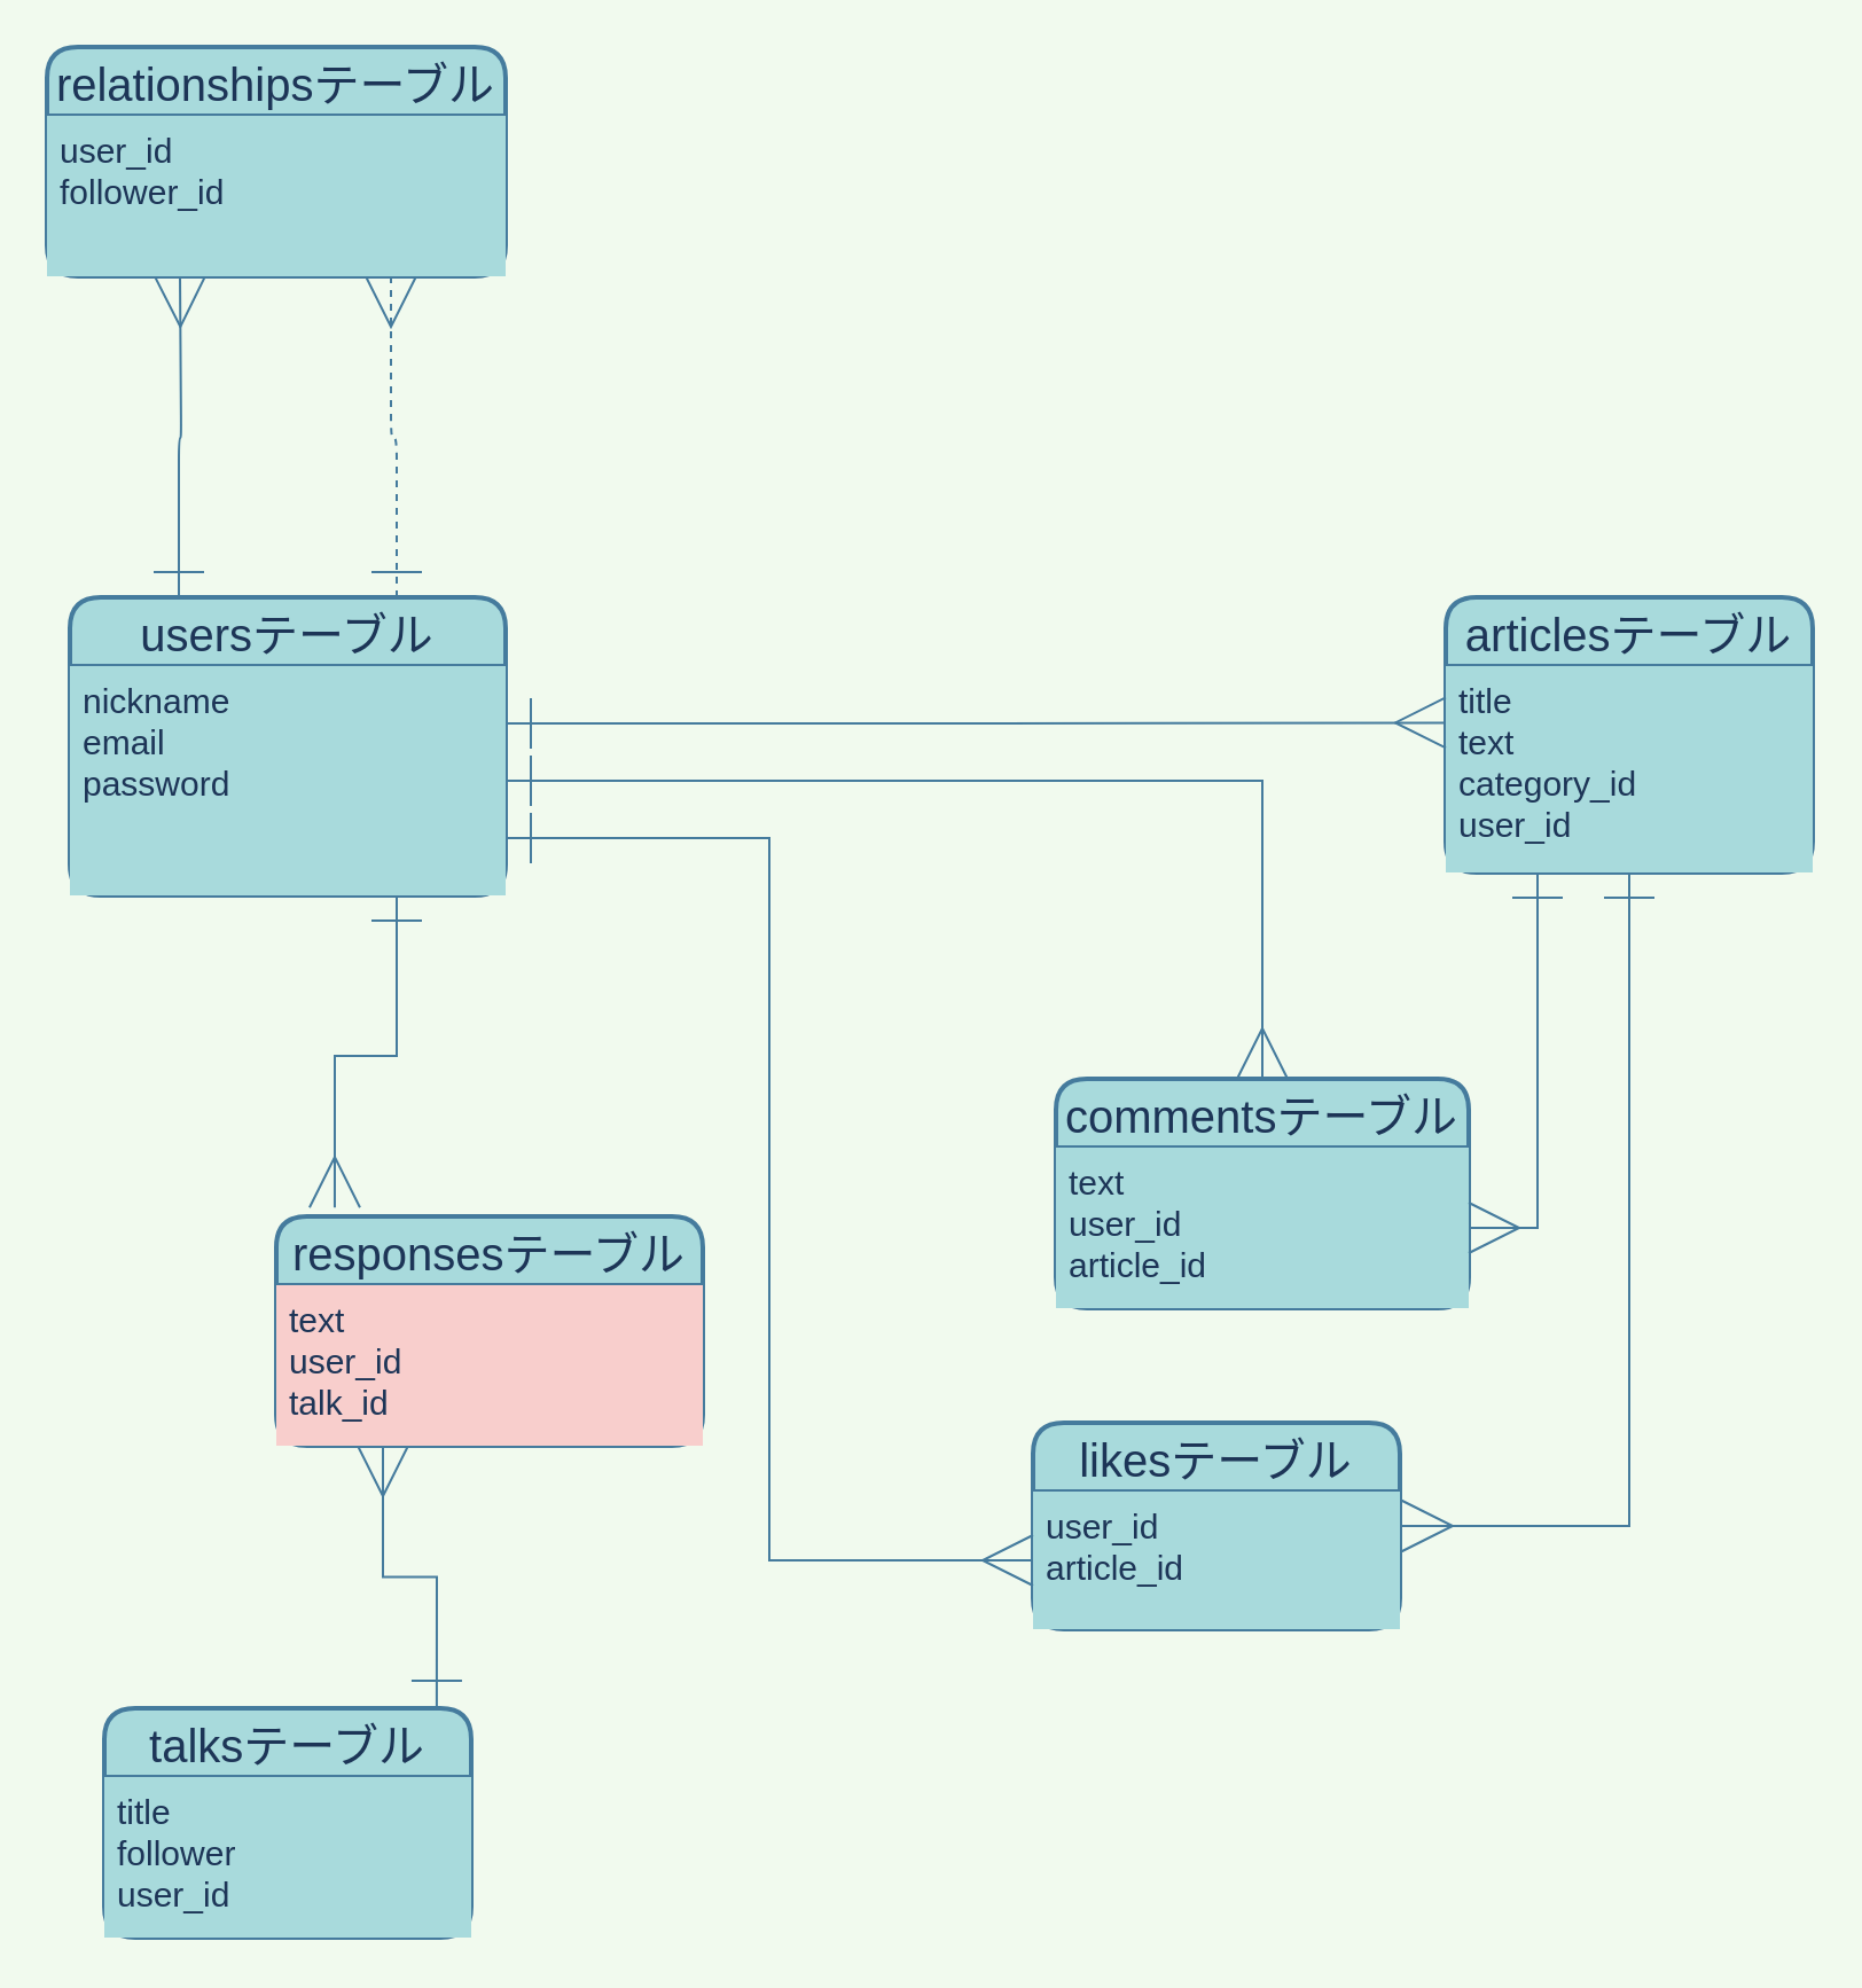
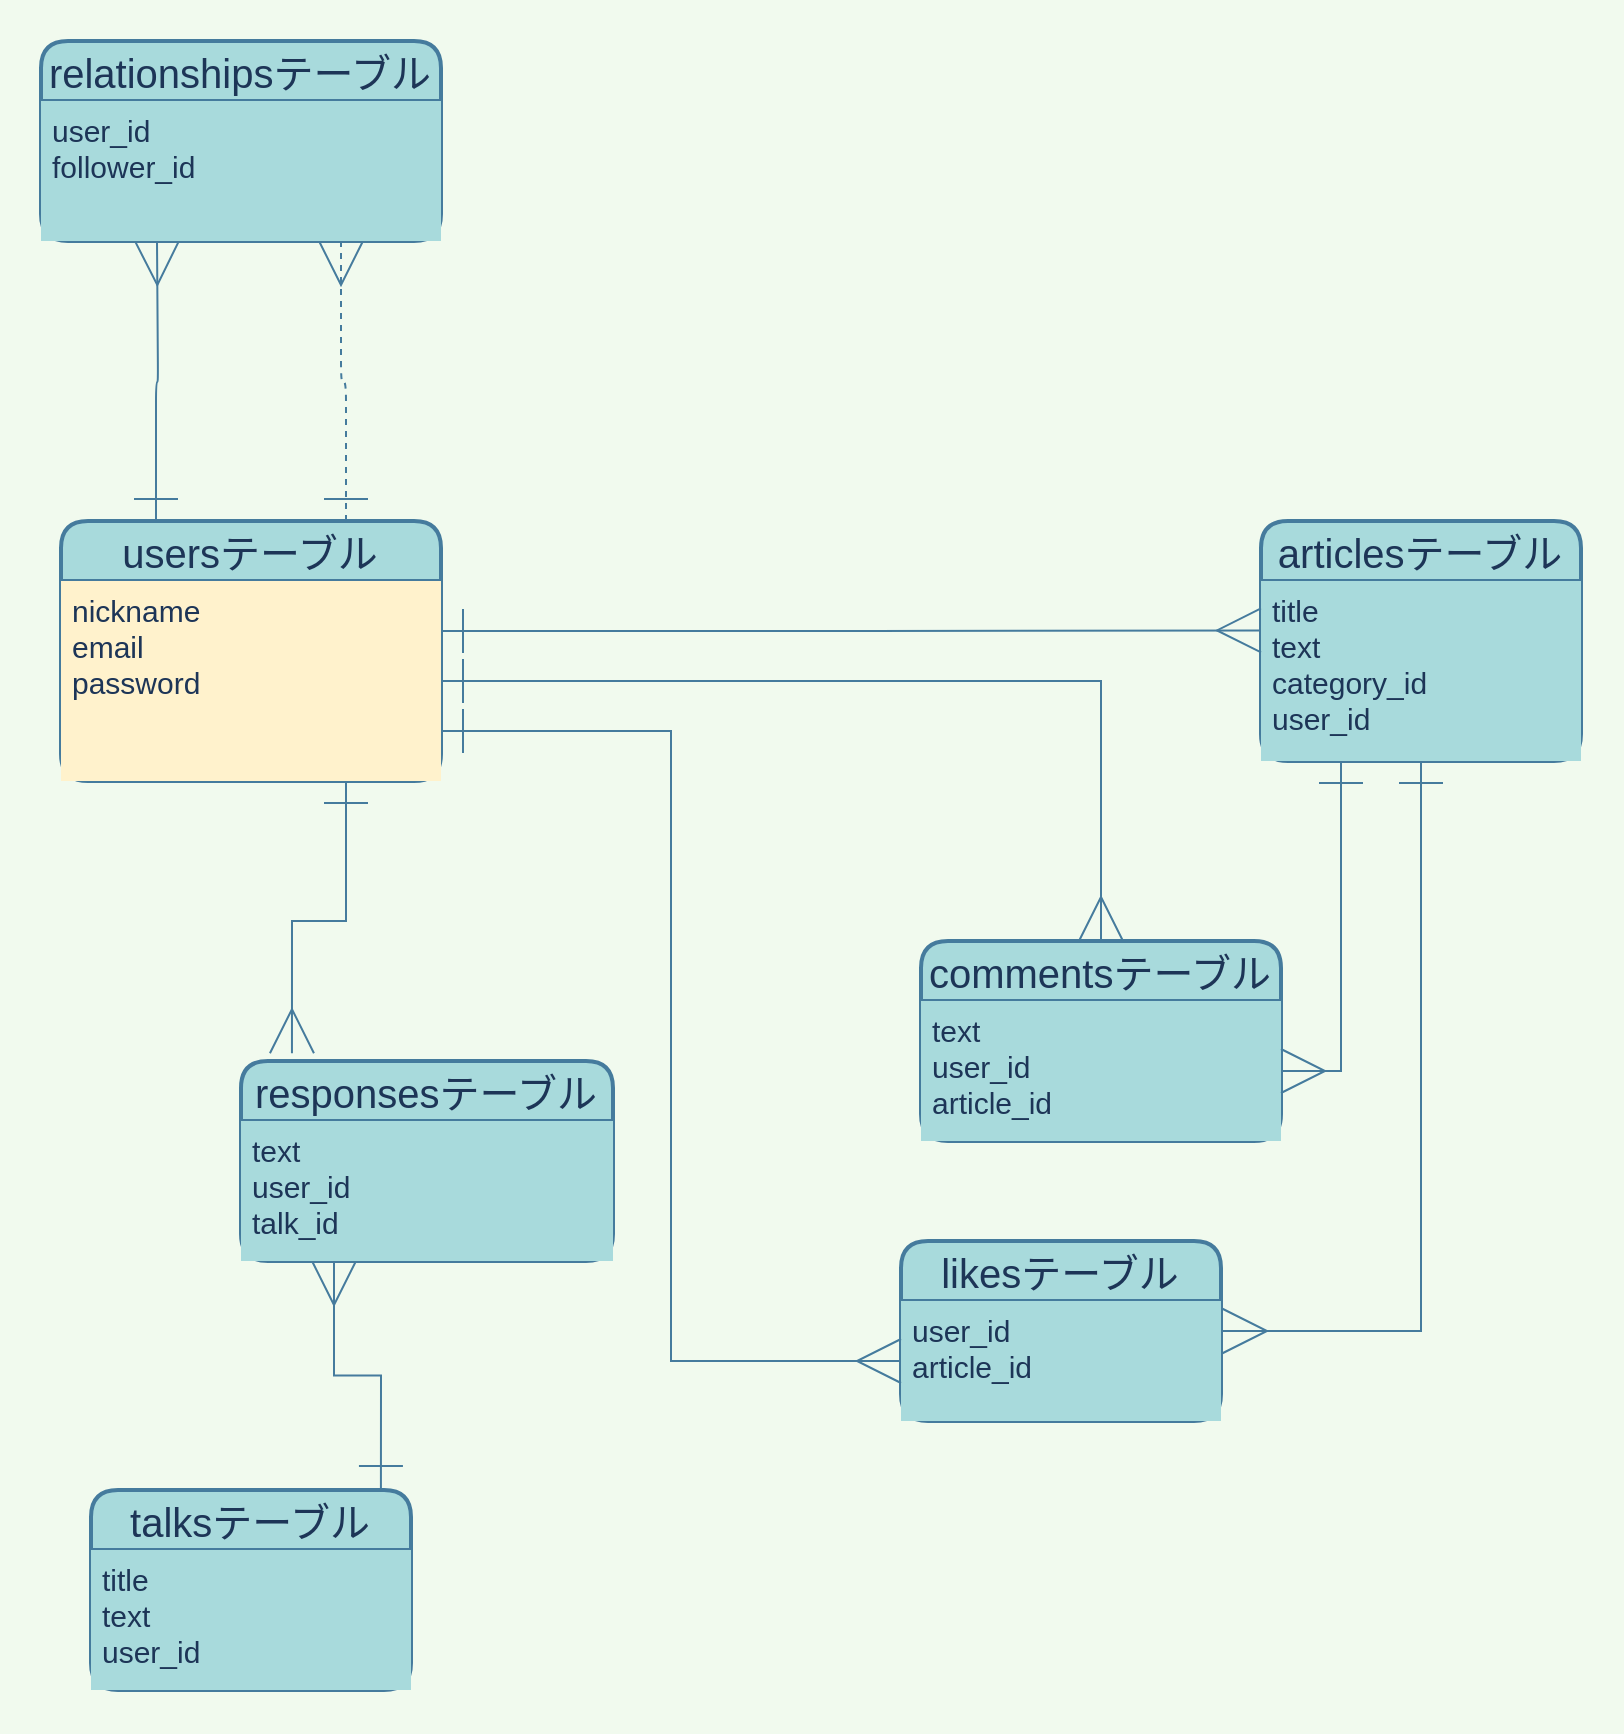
  <mxCell id="0" />
  <mxCell id="1" parent="0" />
  <mxCell id="2" style="edgeStyle=orthogonalEdgeStyle;rounded=0;orthogonalLoop=1;jettySize=auto;html=1;exitX=0.75;exitY=1;exitDx=0;exitDy=0;entryX=0.137;entryY=-0.039;entryDx=0;entryDy=0;entryPerimeter=0;startArrow=ERone;startFill=0;startSize=20;endArrow=ERmany;endFill=0;endSize=20;targetPerimeterSpacing=-1;strokeWidth=1;fontSize=15;strokeColor=#457B9D;fontColor=#1D3557;labelBackgroundColor=#F1FAEE;" parent="1" source="5" target="18" edge="1"><mxGeometry relative="1" as="geometry" /></mxCell>
  <mxCell id="3" style="edgeStyle=orthogonalEdgeStyle;curved=0;rounded=1;sketch=0;orthogonalLoop=1;jettySize=auto;html=1;exitX=0.25;exitY=0;exitDx=0;exitDy=0;endArrow=ERmany;endFill=0;strokeColor=#457B9D;fillColor=#A8DADC;fontColor=#1D3557;endSize=20;startArrow=ERone;startFill=0;targetPerimeterSpacing=0;startSize=20;" edge="1" parent="1" source="5"><mxGeometry relative="1" as="geometry"><mxPoint x="78" y="120" as="targetPoint" /></mxGeometry></mxCell>
  <mxCell id="4" style="edgeStyle=orthogonalEdgeStyle;curved=0;rounded=1;sketch=0;orthogonalLoop=1;jettySize=auto;html=1;exitX=0.75;exitY=0;exitDx=0;exitDy=0;entryX=0.75;entryY=1;entryDx=0;entryDy=0;startArrow=ERone;startFill=0;startSize=20;endArrow=ERmany;endFill=0;endSize=20;targetPerimeterSpacing=0;strokeColor=#457B9D;fillColor=#A8DADC;fontColor=#1D3557;dashed=1;" edge="1" parent="1" source="5" target="23"><mxGeometry relative="1" as="geometry" /></mxCell>
  <mxCell id="5" value="usersテーブル" style="swimlane;childLayout=stackLayout;horizontal=1;startSize=30;horizontalStack=0;rounded=1;fontSize=20;fontStyle=0;strokeWidth=2;resizeParent=0;resizeLast=1;shadow=0;dashed=0;align=center;fillColor=#A8DADC;strokeColor=#457B9D;fontColor=#1D3557;" parent="1" vertex="1"><mxGeometry x="30" y="260" width="190" height="130" as="geometry" /></mxCell>
- <mxCell id="6" value="nickname&#10;email&#10;password&#10;&#10;" style="align=left;strokeColor=none;spacingLeft=4;fontSize=15;verticalAlign=top;resizable=0;rotatable=0;part=1;fillColor=#A8DADC;fontColor=#1D3557;" parent="5" vertex="1"><mxGeometry y="30" width="190" height="100" as="geometry" /></mxCell>
+ <mxCell id="6" value="nickname&#10;email&#10;password&#10;&#10;" style="align=left;strokeColor=none;spacingLeft=4;fontSize=15;verticalAlign=top;resizable=0;rotatable=0;part=1;fillColor=#fff2cc;fontColor=#1D3557;" parent="5" vertex="1"><mxGeometry y="30" width="190" height="100" as="geometry" /></mxCell>
  <mxCell id="7" value="articlesテーブル" style="swimlane;childLayout=stackLayout;horizontal=1;startSize=30;horizontalStack=0;rounded=1;fontSize=20;fontStyle=0;strokeWidth=2;resizeParent=0;resizeLast=1;shadow=0;dashed=0;align=center;fillColor=#A8DADC;strokeColor=#457B9D;fontColor=#1D3557;" parent="1" vertex="1"><mxGeometry x="630" y="260" width="160" height="120" as="geometry" /></mxCell>
  <mxCell id="8" value="title&#10;text&#10;category_id&#10;user_id" style="align=left;strokeColor=none;spacingLeft=4;fontSize=15;verticalAlign=top;resizable=0;rotatable=0;part=1;fillColor=#A8DADC;fontColor=#1D3557;" parent="7" vertex="1"><mxGeometry y="30" width="160" height="90" as="geometry" /></mxCell>
  <mxCell id="9" value="commentsテーブル" style="swimlane;childLayout=stackLayout;horizontal=1;startSize=30;horizontalStack=0;rounded=1;fontSize=20;fontStyle=0;strokeWidth=2;resizeParent=0;resizeLast=1;shadow=0;dashed=0;align=center;fillColor=#A8DADC;strokeColor=#457B9D;fontColor=#1D3557;" parent="1" vertex="1"><mxGeometry x="460" y="470" width="180" height="100" as="geometry" /></mxCell>
  <mxCell id="10" value="text&#10;user_id&#10;article_id" style="align=left;strokeColor=none;spacingLeft=4;fontSize=15;verticalAlign=top;resizable=0;rotatable=0;part=1;fillColor=#A8DADC;fontColor=#1D3557;" parent="9" vertex="1"><mxGeometry y="30" width="180" height="70" as="geometry" /></mxCell>
  <mxCell id="11" style="edgeStyle=orthogonalEdgeStyle;rounded=0;orthogonalLoop=1;jettySize=auto;html=1;entryX=0.5;entryY=1;entryDx=0;entryDy=0;fontSize=15;startArrow=ERmany;startFill=0;endArrow=ERone;endFill=0;endSize=20;startSize=21;strokeColor=#457B9D;fontColor=#1D3557;labelBackgroundColor=#F1FAEE;" parent="1" source="12" target="8" edge="1"><mxGeometry relative="1" as="geometry" /></mxCell>
  <mxCell id="12" value="likesテーブル" style="swimlane;childLayout=stackLayout;horizontal=1;startSize=30;horizontalStack=0;rounded=1;fontSize=20;fontStyle=0;strokeWidth=2;resizeParent=0;resizeLast=1;shadow=0;dashed=0;align=center;fillColor=#A8DADC;strokeColor=#457B9D;fontColor=#1D3557;" parent="1" vertex="1"><mxGeometry x="450" y="620" width="160" height="90" as="geometry" /></mxCell>
  <mxCell id="13" value="user_id&#10;article_id" style="align=left;strokeColor=none;spacingLeft=4;fontSize=15;verticalAlign=top;resizable=0;rotatable=0;part=1;fillColor=#A8DADC;fontColor=#1D3557;" parent="12" vertex="1"><mxGeometry y="30" width="160" height="60" as="geometry" /></mxCell>
  <mxCell id="14" style="edgeStyle=orthogonalEdgeStyle;rounded=0;orthogonalLoop=1;jettySize=auto;html=1;exitX=0.25;exitY=1;exitDx=0;exitDy=0;entryX=1;entryY=0.5;entryDx=0;entryDy=0;fontSize=15;endArrow=ERmany;endFill=0;endSize=20;startArrow=ERone;startFill=0;startSize=20;strokeColor=#457B9D;fontColor=#1D3557;labelBackgroundColor=#F1FAEE;" parent="1" source="8" target="10" edge="1"><mxGeometry relative="1" as="geometry" /></mxCell>
  <mxCell id="15" value="talksテーブル" style="swimlane;childLayout=stackLayout;horizontal=1;startSize=30;horizontalStack=0;rounded=1;fontSize=20;fontStyle=0;strokeWidth=2;resizeParent=0;resizeLast=1;shadow=0;dashed=0;align=center;fillColor=#A8DADC;strokeColor=#457B9D;fontColor=#1D3557;" parent="1" vertex="1"><mxGeometry x="45" y="744.5" width="160" height="100" as="geometry" /></mxCell>
- <mxCell id="16" value="title&#10;follower&#10;user_id" style="align=left;strokeColor=none;spacingLeft=4;fontSize=15;verticalAlign=top;resizable=0;rotatable=0;part=1;fillColor=#A8DADC;fontColor=#1D3557;" parent="15" vertex="1"><mxGeometry y="30" width="160" height="70" as="geometry" /></mxCell>
+ <mxCell id="16" value="title&#10;text&#10;user_id" style="align=left;strokeColor=none;spacingLeft=4;fontSize=15;verticalAlign=top;resizable=0;rotatable=0;part=1;fillColor=#A8DADC;fontColor=#1D3557;" parent="15" vertex="1"><mxGeometry y="30" width="160" height="70" as="geometry" /></mxCell>
  <mxCell id="17" style="edgeStyle=orthogonalEdgeStyle;rounded=0;orthogonalLoop=1;jettySize=auto;html=1;exitX=0.25;exitY=1;exitDx=0;exitDy=0;entryX=0.906;entryY=-0.01;entryDx=0;entryDy=0;entryPerimeter=0;fontSize=15;startArrow=ERmany;startFill=0;endArrow=ERone;endFill=0;endSize=20;startSize=20;strokeColor=#457B9D;fontColor=#1D3557;labelBackgroundColor=#F1FAEE;" parent="1" source="18" target="15" edge="1"><mxGeometry relative="1" as="geometry" /></mxCell>
  <mxCell id="18" value="responsesテーブル" style="swimlane;childLayout=stackLayout;horizontal=1;startSize=30;horizontalStack=0;rounded=1;fontSize=20;fontStyle=0;strokeWidth=2;resizeParent=0;resizeLast=1;shadow=0;dashed=0;align=center;fillColor=#A8DADC;strokeColor=#457B9D;fontColor=#1D3557;" parent="1" vertex="1"><mxGeometry x="120" y="530" width="186" height="100" as="geometry" /></mxCell>
- <mxCell id="19" value="text&#10;user_id&#10;talk_id" style="align=left;strokeColor=none;spacingLeft=4;fontSize=15;verticalAlign=top;resizable=0;rotatable=0;part=1;fillColor=#f8cecc;fontColor=#1D3557;" parent="18" vertex="1"><mxGeometry y="30" width="186" height="70" as="geometry" /></mxCell>
+ <mxCell id="19" value="text&#10;user_id&#10;talk_id" style="align=left;strokeColor=none;spacingLeft=4;fontSize=15;verticalAlign=top;resizable=0;rotatable=0;part=1;fillColor=#A8DADC;fontColor=#1D3557;" parent="18" vertex="1"><mxGeometry y="30" width="186" height="70" as="geometry" /></mxCell>
  <mxCell id="20" style="edgeStyle=orthogonalEdgeStyle;rounded=0;orthogonalLoop=1;jettySize=auto;html=1;entryX=0.5;entryY=0;entryDx=0;entryDy=0;fontSize=15;endArrow=ERmany;endFill=0;endSize=20;startArrow=ERone;startFill=0;startSize=20;strokeColor=#457B9D;fontColor=#1D3557;labelBackgroundColor=#F1FAEE;" parent="1" source="6" target="9" edge="1"><mxGeometry relative="1" as="geometry" /></mxCell>
  <mxCell id="21" style="edgeStyle=orthogonalEdgeStyle;rounded=0;orthogonalLoop=1;jettySize=auto;html=1;exitX=1;exitY=0.75;exitDx=0;exitDy=0;entryX=0;entryY=0.5;entryDx=0;entryDy=0;fontSize=15;endArrow=ERmany;endFill=0;startArrow=ERone;startFill=0;endSize=20;startSize=20;strokeColor=#457B9D;fontColor=#1D3557;labelBackgroundColor=#F1FAEE;" parent="1" source="6" target="13" edge="1"><mxGeometry relative="1" as="geometry" /></mxCell>
  <mxCell id="22" style="edgeStyle=orthogonalEdgeStyle;curved=0;rounded=1;sketch=0;orthogonalLoop=1;jettySize=auto;html=1;exitX=1;exitY=0.25;exitDx=0;exitDy=0;strokeColor=#457B9D;fillColor=#A8DADC;fontColor=#1D3557;startArrow=ERone;startFill=0;endArrow=ERmany;endFill=0;endSize=20;startSize=20;labelBackgroundColor=#F1FAEE;" parent="1" source="6" edge="1"><mxGeometry relative="1" as="geometry"><mxPoint x="630" y="314.706" as="targetPoint" /></mxGeometry></mxCell>
  <mxCell id="23" value="relationshipsテーブル" style="swimlane;childLayout=stackLayout;horizontal=1;startSize=30;horizontalStack=0;rounded=1;fontSize=20;fontStyle=0;strokeWidth=2;resizeParent=0;resizeLast=1;shadow=0;dashed=0;align=center;fillColor=#A8DADC;strokeColor=#457B9D;fontColor=#1D3557;" vertex="1" parent="1"><mxGeometry x="20" y="20" width="200" height="100" as="geometry" /></mxCell>
  <mxCell id="24" value="user_id&#10;follower_id" style="align=left;strokeColor=none;spacingLeft=4;fontSize=15;verticalAlign=top;resizable=0;rotatable=0;part=1;fillColor=#A8DADC;fontColor=#1D3557;" vertex="1" parent="23"><mxGeometry y="30" width="200" height="70" as="geometry" /></mxCell>
